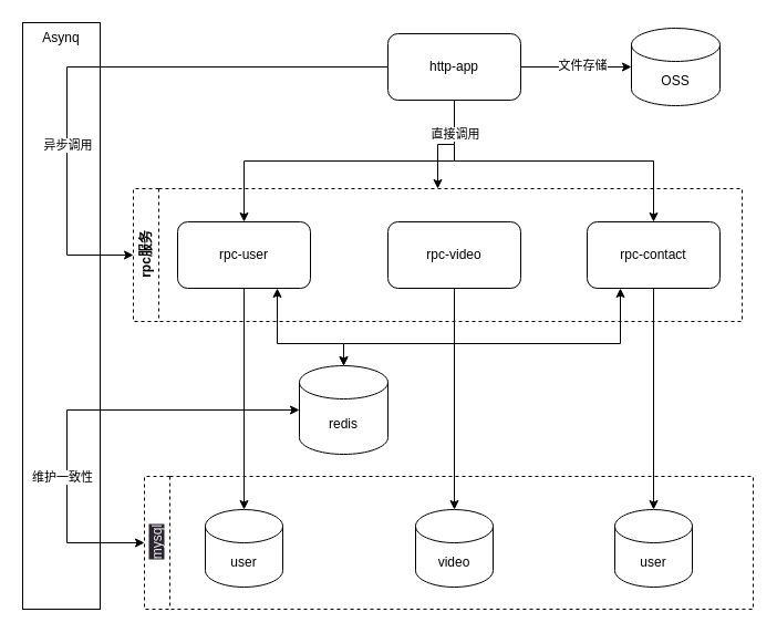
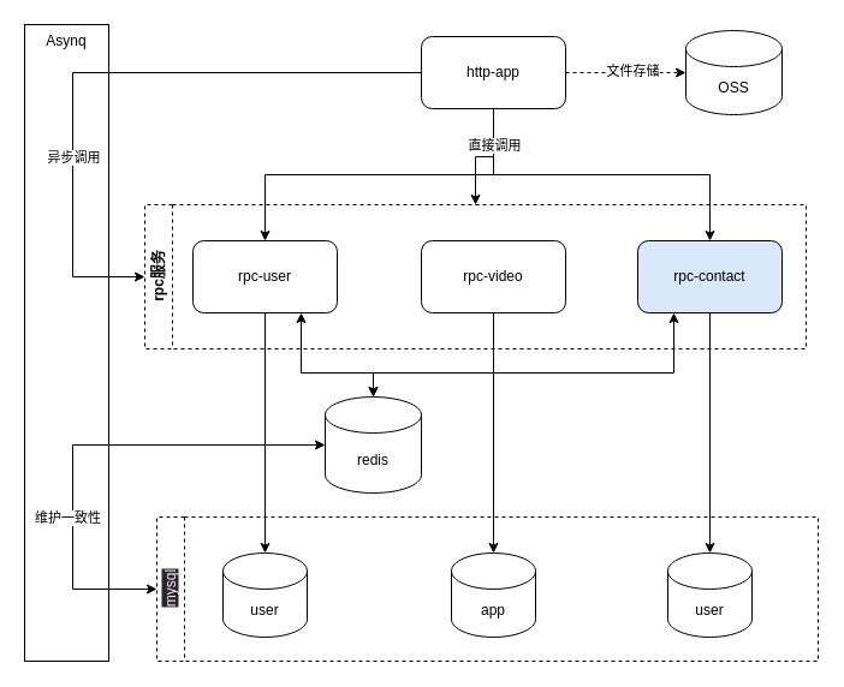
  <mxCell id="0" />
  <mxCell id="1" parent="0" />
  <mxCell id="2" value="Asynq" style="rounded=0;whiteSpace=wrap;html=1;align=center;verticalAlign=top;" vertex="1" parent="1"><mxGeometry x="20" y="20" width="70" height="530" as="geometry" /></mxCell>
  <mxCell id="3" style="edgeStyle=orthogonalEdgeStyle;rounded=0;orthogonalLoop=1;jettySize=auto;html=1;" edge="1" parent="1" source="11" target="25"><mxGeometry relative="1" as="geometry" /></mxCell>
  <mxCell id="4" style="edgeStyle=orthogonalEdgeStyle;rounded=0;orthogonalLoop=1;jettySize=auto;html=1;exitX=0.5;exitY=1;exitDx=0;exitDy=0;entryX=0.5;entryY=0;entryDx=0;entryDy=0;" edge="1" parent="1" source="11" target="14"><mxGeometry relative="1" as="geometry" /></mxCell>
  <mxCell id="5" style="edgeStyle=orthogonalEdgeStyle;rounded=0;orthogonalLoop=1;jettySize=auto;html=1;exitX=0.5;exitY=1;exitDx=0;exitDy=0;" edge="1" parent="1" source="11" target="19"><mxGeometry relative="1" as="geometry" /></mxCell>
  <mxCell id="6" value="直接调用" style="edgeLabel;html=1;align=center;verticalAlign=middle;resizable=0;points=[];" vertex="1" connectable="0" parent="5"><mxGeometry relative="1" as="geometry"><mxPoint x="-90" y="-25" as="offset" /></mxGeometry></mxCell>
  <mxCell id="7" style="edgeStyle=elbowEdgeStyle;rounded=0;orthogonalLoop=1;jettySize=auto;html=1;exitX=0;exitY=0.5;exitDx=0;exitDy=0;" edge="1" parent="1" source="11"><mxGeometry relative="1" as="geometry"><mxPoint x="120" y="230" as="targetPoint" /><mxPoint x="250" y="30" as="sourcePoint" /><Array as="points"><mxPoint x="60" y="140" /></Array></mxGeometry></mxCell>
  <mxCell id="8" value="异步调用" style="edgeLabel;html=1;align=center;verticalAlign=middle;resizable=0;points=[];" vertex="1" connectable="0" parent="7"><mxGeometry relative="1" as="geometry"><mxPoint x="-30" y="70" as="offset" /></mxGeometry></mxCell>
- <mxCell id="9" style="edgeStyle=orthogonalEdgeStyle;rounded=0;orthogonalLoop=1;jettySize=auto;html=1;exitX=1;exitY=0.5;exitDx=0;exitDy=0;entryX=0;entryY=0.5;entryDx=0;entryDy=0;entryPerimeter=0;startArrow=none;startFill=0;" edge="1" parent="1" source="11" target="28"><mxGeometry relative="1" as="geometry" /></mxCell>
+ <mxCell id="9" style="edgeStyle=orthogonalEdgeStyle;rounded=0;orthogonalLoop=1;jettySize=auto;html=1;exitX=1;exitY=0.5;exitDx=0;exitDy=0;entryX=0;entryY=0.5;entryDx=0;entryDy=0;entryPerimeter=0;startArrow=none;startFill=0;dashed=1;" edge="1" parent="1" source="11" target="28"><mxGeometry relative="1" as="geometry" /></mxCell>
  <mxCell id="10" value="文件存储" style="edgeLabel;html=1;align=center;verticalAlign=middle;resizable=0;points=[];" vertex="1" connectable="0" parent="9"><mxGeometry relative="1" as="geometry"><mxPoint x="5" y="-2" as="offset" /></mxGeometry></mxCell>
  <mxCell id="11" value="http-app" style="rounded=1;whiteSpace=wrap;html=1;" vertex="1" parent="1"><mxGeometry x="350" y="30" width="120" height="60" as="geometry" /></mxCell>
  <mxCell id="12" style="edgeStyle=orthogonalEdgeStyle;rounded=0;orthogonalLoop=1;jettySize=auto;html=1;exitX=0.5;exitY=1;exitDx=0;exitDy=0;entryX=0.5;entryY=0;entryDx=0;entryDy=0;entryPerimeter=0;" edge="1" parent="1" source="14" target="21"><mxGeometry relative="1" as="geometry"><mxPoint x="220" y="470" as="targetPoint" /></mxGeometry></mxCell>
  <mxCell id="13" style="edgeStyle=orthogonalEdgeStyle;rounded=0;orthogonalLoop=1;jettySize=auto;html=1;exitX=0.75;exitY=1;exitDx=0;exitDy=0;startArrow=classic;startFill=1;" edge="1" parent="1" source="14" target="24"><mxGeometry relative="1" as="geometry"><Array as="points"><mxPoint x="250" y="310" /><mxPoint x="310" y="310" /></Array></mxGeometry></mxCell>
  <mxCell id="14" value="rpc-user" style="rounded=1;whiteSpace=wrap;html=1;" vertex="1" parent="1"><mxGeometry x="160" y="200" width="120" height="60" as="geometry" /></mxCell>
  <mxCell id="15" style="edgeStyle=orthogonalEdgeStyle;rounded=0;orthogonalLoop=1;jettySize=auto;html=1;exitX=0.5;exitY=1;exitDx=0;exitDy=0;entryX=0.5;entryY=0;entryDx=0;entryDy=0;entryPerimeter=0;" edge="1" parent="1" source="16" target="22"><mxGeometry relative="1" as="geometry" /></mxCell>
  <mxCell id="16" value="rpc-video" style="rounded=1;whiteSpace=wrap;html=1;" vertex="1" parent="1"><mxGeometry x="350" y="200" width="120" height="60" as="geometry" /></mxCell>
  <mxCell id="17" style="edgeStyle=orthogonalEdgeStyle;rounded=0;orthogonalLoop=1;jettySize=auto;html=1;exitX=0.5;exitY=1;exitDx=0;exitDy=0;" edge="1" parent="1" source="19" target="23"><mxGeometry relative="1" as="geometry" /></mxCell>
  <mxCell id="18" style="edgeStyle=orthogonalEdgeStyle;rounded=0;orthogonalLoop=1;jettySize=auto;html=1;exitX=0.25;exitY=1;exitDx=0;exitDy=0;entryX=0.5;entryY=0;entryDx=0;entryDy=0;entryPerimeter=0;startArrow=classic;startFill=1;" edge="1" parent="1" source="19" target="24"><mxGeometry relative="1" as="geometry"><Array as="points"><mxPoint x="560" y="310" /><mxPoint x="310" y="310" /></Array></mxGeometry></mxCell>
- <mxCell id="19" value="rpc-contact" style="rounded=1;whiteSpace=wrap;html=1;" vertex="1" parent="1"><mxGeometry x="530" y="200" width="120" height="60" as="geometry" /></mxCell>
+ <mxCell id="19" value="rpc-contact" style="rounded=1;whiteSpace=wrap;html=1;fillColor=#dae8fc;" vertex="1" parent="1"><mxGeometry x="530" y="200" width="120" height="60" as="geometry" /></mxCell>
  <mxCell id="20" value="&lt;span style=&quot;color: rgb(240, 240, 240); font-family: Helvetica; font-size: 12px; font-style: normal; font-variant-ligatures: normal; font-variant-caps: normal; font-weight: 400; letter-spacing: normal; orphans: 2; text-align: center; text-indent: 0px; text-transform: none; widows: 2; word-spacing: 0px; -webkit-text-stroke-width: 0px; background-color: rgb(42, 37, 47); text-decoration-thickness: initial; text-decoration-style: initial; text-decoration-color: initial; float: none; display: inline !important;&quot;&gt;mysql&lt;/span&gt;" style="swimlane;horizontal=0;whiteSpace=wrap;html=1;dashed=1;" vertex="1" parent="1"><mxGeometry x="130" y="430" width="550" height="120" as="geometry"><mxRectangle x="280" y="640" width="40" height="70" as="alternateBounds" /></mxGeometry></mxCell>
  <mxCell id="21" value="user" style="shape=cylinder3;whiteSpace=wrap;html=1;boundedLbl=1;backgroundOutline=1;size=15;" vertex="1" parent="20"><mxGeometry x="55" y="30" width="70" height="70" as="geometry" /></mxCell>
- <mxCell id="22" value="video" style="shape=cylinder3;whiteSpace=wrap;html=1;boundedLbl=1;backgroundOutline=1;size=15;" vertex="1" parent="20"><mxGeometry x="245" y="30" width="70" height="70" as="geometry" /></mxCell>
+ <mxCell id="22" value="app" style="shape=cylinder3;whiteSpace=wrap;html=1;boundedLbl=1;backgroundOutline=1;size=15;" vertex="1" parent="20"><mxGeometry x="245" y="30" width="70" height="70" as="geometry" /></mxCell>
  <mxCell id="23" value="user" style="shape=cylinder3;whiteSpace=wrap;html=1;boundedLbl=1;backgroundOutline=1;size=15;" vertex="1" parent="20"><mxGeometry x="425" y="30" width="70" height="70" as="geometry" /></mxCell>
  <mxCell id="24" value="redis" style="shape=cylinder3;whiteSpace=wrap;html=1;boundedLbl=1;backgroundOutline=1;size=15;" vertex="1" parent="1"><mxGeometry x="270" y="330" width="80" height="80" as="geometry" /></mxCell>
  <mxCell id="25" value="rpc服务" style="swimlane;horizontal=0;whiteSpace=wrap;html=1;dashed=1;" vertex="1" parent="1"><mxGeometry x="120" y="170" width="550" height="120" as="geometry" /></mxCell>
  <mxCell id="26" value="" style="endArrow=classic;startArrow=classic;html=1;rounded=0;entryX=0;entryY=0.5;entryDx=0;entryDy=0;entryPerimeter=0;exitX=0;exitY=0.5;exitDx=0;exitDy=0;edgeStyle=orthogonalEdgeStyle;" edge="1" parent="1" source="20" target="24"><mxGeometry width="50" height="50" relative="1" as="geometry"><mxPoint x="450" y="360" as="sourcePoint" /><mxPoint x="500" y="310" as="targetPoint" /><Array as="points"><mxPoint x="60" y="490" /><mxPoint x="60" y="370" /></Array></mxGeometry></mxCell>
  <mxCell id="27" value="维护一致性" style="edgeLabel;html=1;align=center;verticalAlign=middle;resizable=0;points=[];" vertex="1" connectable="0" parent="26"><mxGeometry relative="1" as="geometry"><mxPoint x="-15" y="60" as="offset" /></mxGeometry></mxCell>
  <mxCell id="28" value="OSS" style="shape=cylinder3;whiteSpace=wrap;html=1;boundedLbl=1;backgroundOutline=1;size=15;" vertex="1" parent="1"><mxGeometry x="570" y="25" width="80" height="70" as="geometry" /></mxCell>
